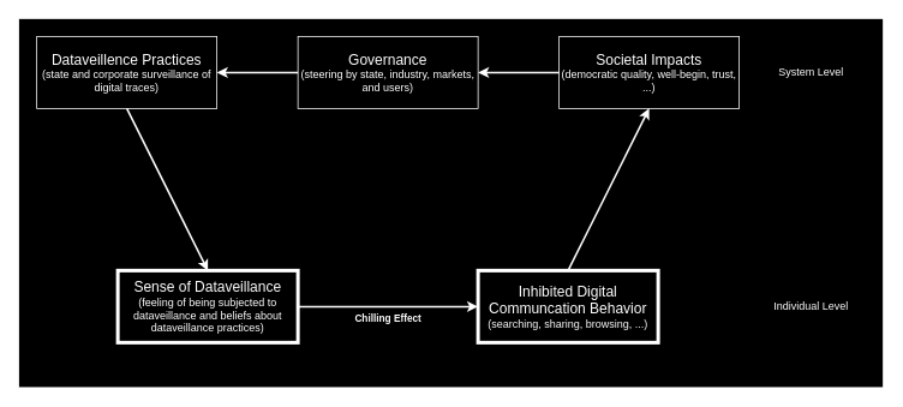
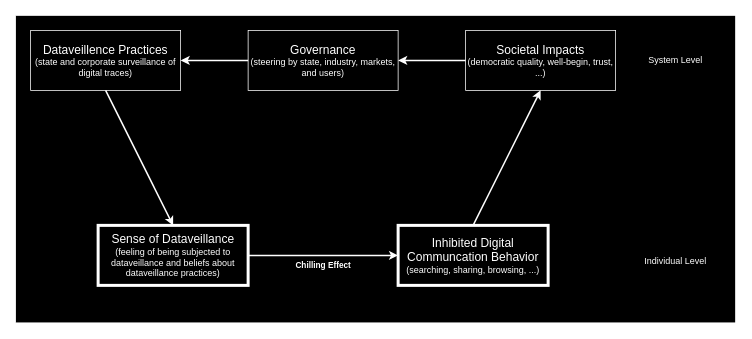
  <mxCell id="0" />
  <mxCell id="1" parent="0" />
  <mxCell id="2" value="" style="rounded=0;whiteSpace=wrap;html=1;strokeColor=#FFFFFF;align=center;verticalAlign=middle;fontFamily=Helvetica;fontSize=12;fontColor=#FFFFFF;fillColor=#000000;" vertex="1" parent="1"><mxGeometry x="20" y="20" width="960" height="410" as="geometry" /></mxCell>
  <mxCell id="3" value="&lt;font style=&quot;font-size: 16px;&quot;&gt;Dataveillence Practices&lt;/font&gt;&lt;div&gt;(state and corporate surveillance of digital traces)&lt;/div&gt;" style="rounded=0;whiteSpace=wrap;html=1;strokeColor=#FFFFFF;align=center;verticalAlign=middle;fontFamily=Helvetica;fontSize=12;fontColor=#FFFFFF;fillColor=none;" vertex="1" parent="1"><mxGeometry x="40" y="40" width="200" height="80" as="geometry" /></mxCell>
  <mxCell id="4" value="&lt;div&gt;&lt;span style=&quot;font-size: 16px;&quot;&gt;Governance&lt;/span&gt;&lt;/div&gt;&lt;div&gt;(steering by state, industry, markets, and users)&lt;/div&gt;" style="rounded=0;whiteSpace=wrap;html=1;strokeColor=#FFFFFF;align=center;verticalAlign=middle;fontFamily=Helvetica;fontSize=12;fontColor=#FFFFFF;fillColor=none;" vertex="1" parent="1"><mxGeometry x="330" y="40" width="200" height="80" as="geometry" /></mxCell>
  <mxCell id="5" value="&lt;div&gt;&lt;span style=&quot;background-color: transparent;&quot;&gt;&lt;span style=&quot;font-size: 16px;&quot;&gt;Societal Impacts&lt;/span&gt;&lt;/span&gt;&lt;/div&gt;&lt;div&gt;&lt;span style=&quot;background-color: transparent;&quot;&gt;(democratic quality, well-begin, trust, ...)&lt;/span&gt;&lt;/div&gt;" style="rounded=0;whiteSpace=wrap;html=1;fontColor=#FFFFFF;fillColor=none;strokeColor=#FFFFFF;" vertex="1" parent="1"><mxGeometry x="620" y="40" width="200" height="80" as="geometry" /></mxCell>
  <mxCell id="6" value="&lt;div&gt;&lt;span style=&quot;background-color: transparent;&quot;&gt;&lt;span style=&quot;font-size: 16px;&quot;&gt;Sense of Dataveillance&lt;/span&gt;&lt;/span&gt;&lt;/div&gt;&lt;div&gt;&lt;span style=&quot;background-color: transparent;&quot;&gt;(feeling of being subjected to dataveillance and beliefs about dataveillance practices)&lt;/span&gt;&lt;/div&gt;" style="rounded=0;whiteSpace=wrap;html=1;strokeWidth=4;strokeColor=#FFFFFF;align=center;verticalAlign=middle;fontFamily=Helvetica;fontSize=12;fontColor=#FFFFFF;fillColor=none;" vertex="1" parent="1"><mxGeometry x="130" y="300" width="200" height="80" as="geometry" /></mxCell>
  <mxCell id="7" value="&lt;div&gt;&lt;span style=&quot;background-color: transparent;&quot;&gt;&lt;span style=&quot;font-size: 16px;&quot;&gt;Inhibited Digital Communcation Behavior&lt;/span&gt;&lt;/span&gt;&lt;/div&gt;&lt;div&gt;&lt;span style=&quot;background-color: transparent;&quot;&gt;(searching, sharing, browsing, ...)&lt;/span&gt;&lt;/div&gt;" style="rounded=0;whiteSpace=wrap;html=1;strokeWidth=4;strokeColor=#FFFFFF;align=center;verticalAlign=middle;fontFamily=Helvetica;fontSize=12;fontColor=#FFFFFF;fillColor=none;" vertex="1" parent="1"><mxGeometry x="530" y="300" width="200" height="80" as="geometry" /></mxCell>
  <mxCell id="8" value="" style="endArrow=classic;html=1;rounded=0;exitX=0.5;exitY=0;exitDx=0;exitDy=0;entryX=0.5;entryY=1;entryDx=0;entryDy=0;strokeColor=#FFFFFF;strokeWidth=2;align=center;verticalAlign=middle;fontFamily=Helvetica;fontSize=11;fontColor=default;labelBackgroundColor=default;" edge="1" parent="1" source="7" target="5"><mxGeometry width="50" height="50" relative="1" as="geometry"><mxPoint x="690" y="470" as="sourcePoint" /><mxPoint x="740" y="420" as="targetPoint" /></mxGeometry></mxCell>
  <mxCell id="9" value="" style="endArrow=classic;html=1;rounded=0;exitX=0.5;exitY=1;exitDx=0;exitDy=0;entryX=0.5;entryY=0;entryDx=0;entryDy=0;strokeColor=#FFFFFF;strokeWidth=2;align=center;verticalAlign=middle;fontFamily=Helvetica;fontSize=11;fontColor=default;labelBackgroundColor=default;" edge="1" parent="1" source="3" target="6"><mxGeometry width="50" height="50" relative="1" as="geometry"><mxPoint x="690" y="470" as="sourcePoint" /><mxPoint x="740" y="420" as="targetPoint" /></mxGeometry></mxCell>
  <mxCell id="10" value="Chilling Effect" style="endArrow=classic;html=1;rounded=0;exitX=1;exitY=0.5;exitDx=0;exitDy=0;entryX=0;entryY=0.5;entryDx=0;entryDy=0;verticalAlign=top;fontStyle=1;strokeWidth=2;fontSize=11;strokeColor=#FFFFFF;align=center;fontFamily=Helvetica;fontColor=#FFFFFF;labelBackgroundColor=#000000;" edge="1" parent="1" source="6" target="7"><mxGeometry width="50" height="50" relative="1" as="geometry"><mxPoint x="690" y="470" as="sourcePoint" /><mxPoint x="740" y="420" as="targetPoint" /></mxGeometry></mxCell>
  <mxCell id="11" value="" style="endArrow=classic;html=1;rounded=0;exitX=0;exitY=0.5;exitDx=0;exitDy=0;strokeColor=#FFFFFF;strokeWidth=2;" edge="1" parent="1" source="5" target="4"><mxGeometry width="50" height="50" relative="1" as="geometry"><mxPoint x="690" y="470" as="sourcePoint" /><mxPoint x="740" y="420" as="targetPoint" /></mxGeometry></mxCell>
  <mxCell id="12" value="" style="endArrow=classic;html=1;rounded=0;exitX=0;exitY=0.5;exitDx=0;exitDy=0;strokeColor=#FFFFFF;strokeWidth=2;align=center;verticalAlign=middle;fontFamily=Helvetica;fontSize=11;fontColor=default;labelBackgroundColor=default;" edge="1" parent="1" source="4" target="3"><mxGeometry width="50" height="50" relative="1" as="geometry"><mxPoint x="690" y="470" as="sourcePoint" /><mxPoint x="740" y="420" as="targetPoint" /></mxGeometry></mxCell>
- <mxCell id="13" value="Individual Level" style="rounded=0;whiteSpace=wrap;html=1;fillColor=#000000;fontColor=#FFFFFF;" vertex="1" parent="1"><mxGeometry x="840" y="310" width="120" height="60" as="geometry" /></mxCell>
+ <mxCell id="13" value="Individual Level" style="rounded=0;whiteSpace=wrap;html=1;fillColor=#000000;fontColor=#FFFFFF;" vertex="1" parent="1"><mxGeometry x="840" y="310" width="120" height="75" as="geometry" /></mxCell>
  <mxCell id="14" value="System Level&lt;span style=&quot;color: rgba(0, 0, 0, 0); font-family: monospace; font-size: 0px; text-align: start; text-wrap-mode: nowrap;&quot;&gt;%3CmxGraphModel%3E%3Croot%3E%3CmxCell%20id%3D%220%22%2F%3E%3CmxCell%20id%3D%221%22%20parent%3D%220%22%2F%3E%3CmxCell%20id%3D%222%22%20value%3D%22%26lt%3Bdiv%26gt%3B%26lt%3Bspan%20style%3D%26quot%3Bbackground-color%3A%20transparent%3B%20color%3A%20light-dark(rgb(0%2C%200%2C%200)%2C%20rgb(255%2C%20255%2C%20255))%3B%26quot%3B%26gt%3B%26lt%3Bspan%20style%3D%26quot%3Bfont-size%3A%2016px%3B%26quot%3B%26gt%3BSense%20of%20Dataveillance%26lt%3B%2Fspan%26gt%3B%26lt%3B%2Fspan%26gt%3B%26lt%3B%2Fdiv%26gt%3B%26lt%3Bdiv%26gt%3B%26lt%3Bspan%20style%3D%26quot%3Bbackground-color%3A%20transparent%3B%20color%3A%20light-dark(rgb(0%2C%200%2C%200)%2C%20rgb(255%2C%20255%2C%20255))%3B%26quot%3B%26gt%3B(feeling%20of%20being%20subjected%20to%20dataveillance%20and%20beliefs%20about%20dataveillance%20practices)%26lt%3B%2Fspan%26gt%3B%26lt%3B%2Fdiv%26gt%3B%22%20style%3D%22rounded%3D0%3BwhiteSpace%3Dwrap%3Bhtml%3D1%3B%22%20vertex%3D%221%22%20parent%3D%221%22%3E%3CmxGeometry%20x%3D%22190%22%20y%3D%22370%22%20width%3D%22200%22%20height%3D%2280%22%20as%3D%22geometry%22%2F%3E%3C%2FmxCell%3E%3C%2Froot%3E%3C%2FmxGraphModel%3E&lt;/span&gt;" style="rounded=0;whiteSpace=wrap;html=1;strokeColor=default;align=center;verticalAlign=middle;fontFamily=Helvetica;fontSize=12;fontColor=#FFFFFF;fillColor=#000000;" vertex="1" parent="1"><mxGeometry x="840" y="50" width="120" height="60" as="geometry" /></mxCell>
